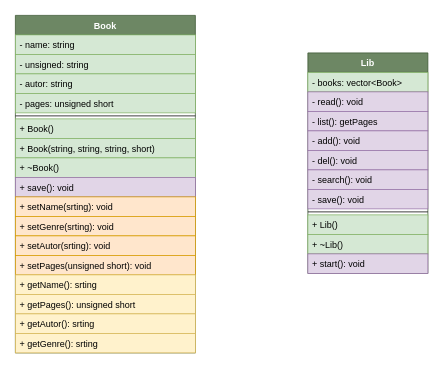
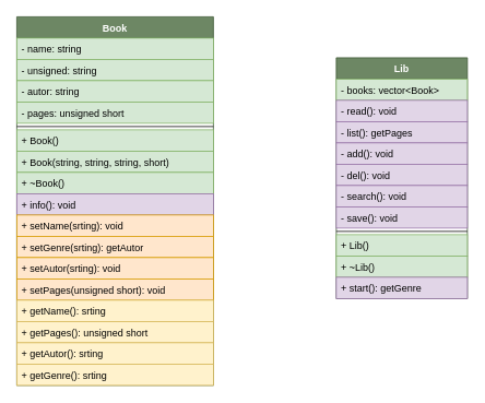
  <mxCell id="0" />
  <mxCell id="1" parent="0" />
  <mxCell id="2" value="Book" style="swimlane;fontStyle=1;align=center;verticalAlign=top;childLayout=stackLayout;horizontal=1;startSize=26;horizontalStack=0;resizeParent=1;resizeParentMax=0;resizeLast=0;collapsible=1;marginBottom=0;fillColor=#6d8764;strokeColor=#3A5431;fontColor=#ffffff;" vertex="1" parent="1"><mxGeometry x="20" y="20" width="240" height="450" as="geometry" /></mxCell>
  <mxCell id="3" value="- name: string" style="text;strokeColor=#82b366;fillColor=#d5e8d4;align=left;verticalAlign=top;spacingLeft=4;spacingRight=4;overflow=hidden;rotatable=0;points=[[0,0.5],[1,0.5]];portConstraint=eastwest;" vertex="1" parent="2"><mxGeometry y="26" width="240" height="26" as="geometry" /></mxCell>
  <mxCell id="4" value="- unsigned: string" style="text;strokeColor=#82b366;fillColor=#d5e8d4;align=left;verticalAlign=top;spacingLeft=4;spacingRight=4;overflow=hidden;rotatable=0;points=[[0,0.5],[1,0.5]];portConstraint=eastwest;" vertex="1" parent="2"><mxGeometry y="52" width="240" height="26" as="geometry" /></mxCell>
  <mxCell id="5" value="- autor: string" style="text;strokeColor=#82b366;fillColor=#d5e8d4;align=left;verticalAlign=top;spacingLeft=4;spacingRight=4;overflow=hidden;rotatable=0;points=[[0,0.5],[1,0.5]];portConstraint=eastwest;" vertex="1" parent="2"><mxGeometry y="78" width="240" height="26" as="geometry" /></mxCell>
  <mxCell id="6" value="- pages: unsigned short" style="text;strokeColor=#82b366;fillColor=#d5e8d4;align=left;verticalAlign=top;spacingLeft=4;spacingRight=4;overflow=hidden;rotatable=0;points=[[0,0.5],[1,0.5]];portConstraint=eastwest;" vertex="1" parent="2"><mxGeometry y="104" width="240" height="26" as="geometry" /></mxCell>
  <mxCell id="7" value="" style="line;strokeWidth=1;fillColor=none;align=left;verticalAlign=middle;spacingTop=-1;spacingLeft=3;spacingRight=3;rotatable=0;labelPosition=right;points=[];portConstraint=eastwest;" vertex="1" parent="2"><mxGeometry y="130" width="240" height="8" as="geometry" /></mxCell>
  <mxCell id="8" value="+ Book()" style="text;strokeColor=#82b366;fillColor=#d5e8d4;align=left;verticalAlign=top;spacingLeft=4;spacingRight=4;overflow=hidden;rotatable=0;points=[[0,0.5],[1,0.5]];portConstraint=eastwest;" vertex="1" parent="2"><mxGeometry y="138" width="240" height="26" as="geometry" /></mxCell>
  <mxCell id="9" value="+ Book(string, string, string, short)" style="text;strokeColor=#82b366;fillColor=#d5e8d4;align=left;verticalAlign=top;spacingLeft=4;spacingRight=4;overflow=hidden;rotatable=0;points=[[0,0.5],[1,0.5]];portConstraint=eastwest;" vertex="1" parent="2"><mxGeometry y="164" width="240" height="26" as="geometry" /></mxCell>
  <mxCell id="10" value="+ ~Book()" style="text;strokeColor=#82b366;fillColor=#d5e8d4;align=left;verticalAlign=top;spacingLeft=4;spacingRight=4;overflow=hidden;rotatable=0;points=[[0,0.5],[1,0.5]];portConstraint=eastwest;" vertex="1" parent="2"><mxGeometry y="190" width="240" height="26" as="geometry" /></mxCell>
- <mxCell id="11" value="+ save(): void" style="text;strokeColor=#9673a6;fillColor=#e1d5e7;align=left;verticalAlign=top;spacingLeft=4;spacingRight=4;overflow=hidden;rotatable=0;points=[[0,0.5],[1,0.5]];portConstraint=eastwest;" vertex="1" parent="2"><mxGeometry y="216" width="240" height="26" as="geometry" /></mxCell>
+ <mxCell id="11" value="+ info(): void" style="text;strokeColor=#9673a6;fillColor=#e1d5e7;align=left;verticalAlign=top;spacingLeft=4;spacingRight=4;overflow=hidden;rotatable=0;points=[[0,0.5],[1,0.5]];portConstraint=eastwest;" vertex="1" parent="2"><mxGeometry y="216" width="240" height="26" as="geometry" /></mxCell>
  <mxCell id="12" value="+ setName(srting): void" style="text;strokeColor=#d79b00;fillColor=#ffe6cc;align=left;verticalAlign=top;spacingLeft=4;spacingRight=4;overflow=hidden;rotatable=0;points=[[0,0.5],[1,0.5]];portConstraint=eastwest;" vertex="1" parent="2"><mxGeometry y="242" width="240" height="26" as="geometry" /></mxCell>
- <mxCell id="13" value="+ setGenre(srting): void" style="text;strokeColor=#d79b00;fillColor=#ffe6cc;align=left;verticalAlign=top;spacingLeft=4;spacingRight=4;overflow=hidden;rotatable=0;points=[[0,0.5],[1,0.5]];portConstraint=eastwest;" vertex="1" parent="2"><mxGeometry y="268" width="240" height="26" as="geometry" /></mxCell>
+ <mxCell id="13" value="+ setGenre(srting): getAutor" style="text;strokeColor=#d79b00;fillColor=#ffe6cc;align=left;verticalAlign=top;spacingLeft=4;spacingRight=4;overflow=hidden;rotatable=0;points=[[0,0.5],[1,0.5]];portConstraint=eastwest;" vertex="1" parent="2"><mxGeometry y="268" width="240" height="26" as="geometry" /></mxCell>
  <mxCell id="14" value="+ setAutor(srting): void" style="text;strokeColor=#d79b00;fillColor=#ffe6cc;align=left;verticalAlign=top;spacingLeft=4;spacingRight=4;overflow=hidden;rotatable=0;points=[[0,0.5],[1,0.5]];portConstraint=eastwest;" vertex="1" parent="2"><mxGeometry y="294" width="240" height="26" as="geometry" /></mxCell>
  <mxCell id="15" value="+ setPages(unsigned short): void" style="text;strokeColor=#d79b00;fillColor=#ffe6cc;align=left;verticalAlign=top;spacingLeft=4;spacingRight=4;overflow=hidden;rotatable=0;points=[[0,0.5],[1,0.5]];portConstraint=eastwest;" vertex="1" parent="2"><mxGeometry y="320" width="240" height="26" as="geometry" /></mxCell>
  <mxCell id="16" value="+ getName(): srting" style="text;strokeColor=#d6b656;fillColor=#fff2cc;align=left;verticalAlign=top;spacingLeft=4;spacingRight=4;overflow=hidden;rotatable=0;points=[[0,0.5],[1,0.5]];portConstraint=eastwest;" vertex="1" parent="2"><mxGeometry y="346" width="240" height="26" as="geometry" /></mxCell>
  <mxCell id="17" value="+ getPages(): unsigned short" style="text;strokeColor=#d6b656;fillColor=#fff2cc;align=left;verticalAlign=top;spacingLeft=4;spacingRight=4;overflow=hidden;rotatable=0;points=[[0,0.5],[1,0.5]];portConstraint=eastwest;" vertex="1" parent="2"><mxGeometry y="372" width="240" height="26" as="geometry" /></mxCell>
  <mxCell id="18" value="+ getAutor(): srting" style="text;strokeColor=#d6b656;fillColor=#fff2cc;align=left;verticalAlign=top;spacingLeft=4;spacingRight=4;overflow=hidden;rotatable=0;points=[[0,0.5],[1,0.5]];portConstraint=eastwest;" vertex="1" parent="2"><mxGeometry y="398" width="240" height="26" as="geometry" /></mxCell>
  <mxCell id="19" value="+ getGenre(): srting" style="text;strokeColor=#d6b656;fillColor=#fff2cc;align=left;verticalAlign=top;spacingLeft=4;spacingRight=4;overflow=hidden;rotatable=0;points=[[0,0.5],[1,0.5]];portConstraint=eastwest;" vertex="1" parent="2"><mxGeometry y="424" width="240" height="26" as="geometry" /></mxCell>
  <mxCell id="20" value="Lib" style="swimlane;fontStyle=1;align=center;verticalAlign=top;childLayout=stackLayout;horizontal=1;startSize=26;horizontalStack=0;resizeParent=1;resizeParentMax=0;resizeLast=0;collapsible=1;marginBottom=0;fillColor=#6d8764;strokeColor=#3A5431;fontColor=#ffffff;" vertex="1" parent="1"><mxGeometry x="410" y="70" width="160" height="294" as="geometry" /></mxCell>
  <mxCell id="21" value="- books: vector&lt;Book&gt;" style="text;strokeColor=#82b366;fillColor=#d5e8d4;align=left;verticalAlign=top;spacingLeft=4;spacingRight=4;overflow=hidden;rotatable=0;points=[[0,0.5],[1,0.5]];portConstraint=eastwest;" vertex="1" parent="20"><mxGeometry y="26" width="160" height="26" as="geometry" /></mxCell>
  <mxCell id="22" value="- read(): void" style="text;strokeColor=#9673a6;fillColor=#e1d5e7;align=left;verticalAlign=top;spacingLeft=4;spacingRight=4;overflow=hidden;rotatable=0;points=[[0,0.5],[1,0.5]];portConstraint=eastwest;" vertex="1" parent="20"><mxGeometry y="52" width="160" height="26" as="geometry" /></mxCell>
  <mxCell id="23" value="- list(): getPages" style="text;strokeColor=#9673a6;fillColor=#e1d5e7;align=left;verticalAlign=top;spacingLeft=4;spacingRight=4;overflow=hidden;rotatable=0;points=[[0,0.5],[1,0.5]];portConstraint=eastwest;" vertex="1" parent="20"><mxGeometry y="78" width="160" height="26" as="geometry" /></mxCell>
  <mxCell id="24" value="- add(): void" style="text;strokeColor=#9673a6;fillColor=#e1d5e7;align=left;verticalAlign=top;spacingLeft=4;spacingRight=4;overflow=hidden;rotatable=0;points=[[0,0.5],[1,0.5]];portConstraint=eastwest;" vertex="1" parent="20"><mxGeometry y="104" width="160" height="26" as="geometry" /></mxCell>
  <mxCell id="25" value="- del(): void" style="text;strokeColor=#9673a6;fillColor=#e1d5e7;align=left;verticalAlign=top;spacingLeft=4;spacingRight=4;overflow=hidden;rotatable=0;points=[[0,0.5],[1,0.5]];portConstraint=eastwest;" vertex="1" parent="20"><mxGeometry y="130" width="160" height="26" as="geometry" /></mxCell>
  <mxCell id="26" value="- search(): void" style="text;strokeColor=#9673a6;fillColor=#e1d5e7;align=left;verticalAlign=top;spacingLeft=4;spacingRight=4;overflow=hidden;rotatable=0;points=[[0,0.5],[1,0.5]];portConstraint=eastwest;" vertex="1" parent="20"><mxGeometry y="156" width="160" height="26" as="geometry" /></mxCell>
  <mxCell id="27" value="- save(): void" style="text;strokeColor=#9673a6;fillColor=#e1d5e7;align=left;verticalAlign=top;spacingLeft=4;spacingRight=4;overflow=hidden;rotatable=0;points=[[0,0.5],[1,0.5]];portConstraint=eastwest;" vertex="1" parent="20"><mxGeometry y="182" width="160" height="26" as="geometry" /></mxCell>
  <mxCell id="28" value="" style="line;strokeWidth=1;fillColor=none;align=left;verticalAlign=middle;spacingTop=-1;spacingLeft=3;spacingRight=3;rotatable=0;labelPosition=right;points=[];portConstraint=eastwest;" vertex="1" parent="20"><mxGeometry y="208" width="160" height="8" as="geometry" /></mxCell>
  <mxCell id="29" value="+ Lib()" style="text;strokeColor=#82b366;fillColor=#d5e8d4;align=left;verticalAlign=top;spacingLeft=4;spacingRight=4;overflow=hidden;rotatable=0;points=[[0,0.5],[1,0.5]];portConstraint=eastwest;" vertex="1" parent="20"><mxGeometry y="216" width="160" height="26" as="geometry" /></mxCell>
  <mxCell id="30" value="+ ~Lib()" style="text;strokeColor=#82b366;fillColor=#d5e8d4;align=left;verticalAlign=top;spacingLeft=4;spacingRight=4;overflow=hidden;rotatable=0;points=[[0,0.5],[1,0.5]];portConstraint=eastwest;" vertex="1" parent="20"><mxGeometry y="242" width="160" height="26" as="geometry" /></mxCell>
- <mxCell id="31" value="+ start(): void" style="text;strokeColor=#9673a6;fillColor=#e1d5e7;align=left;verticalAlign=top;spacingLeft=4;spacingRight=4;overflow=hidden;rotatable=0;points=[[0,0.5],[1,0.5]];portConstraint=eastwest;" vertex="1" parent="20"><mxGeometry y="268" width="160" height="26" as="geometry" /></mxCell>
+ <mxCell id="31" value="+ start(): getGenre" style="text;strokeColor=#9673a6;fillColor=#e1d5e7;align=left;verticalAlign=top;spacingLeft=4;spacingRight=4;overflow=hidden;rotatable=0;points=[[0,0.5],[1,0.5]];portConstraint=eastwest;" vertex="1" parent="20"><mxGeometry y="268" width="160" height="26" as="geometry" /></mxCell>
